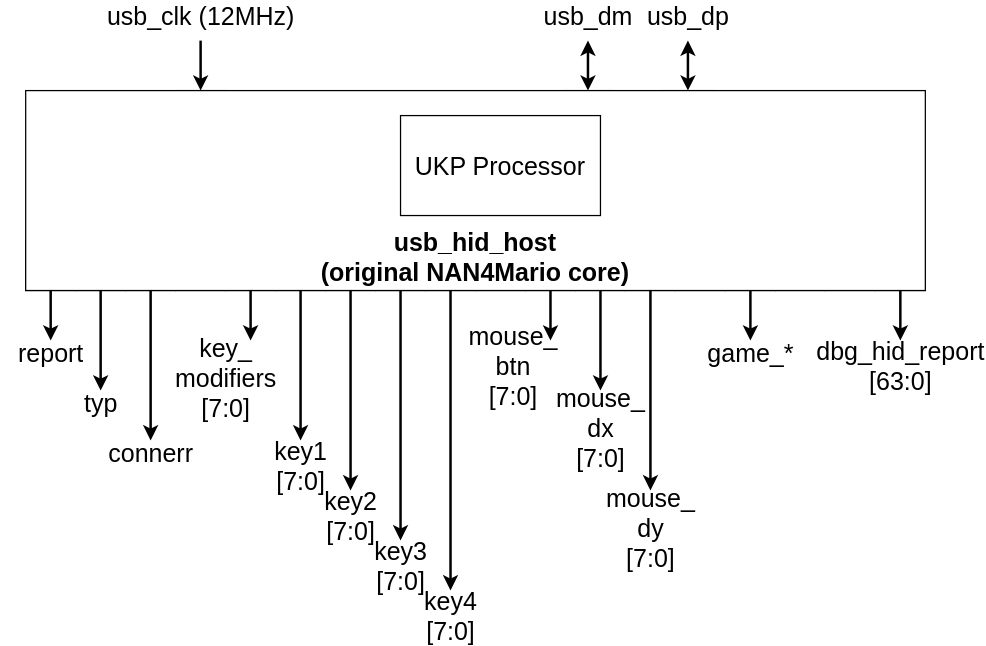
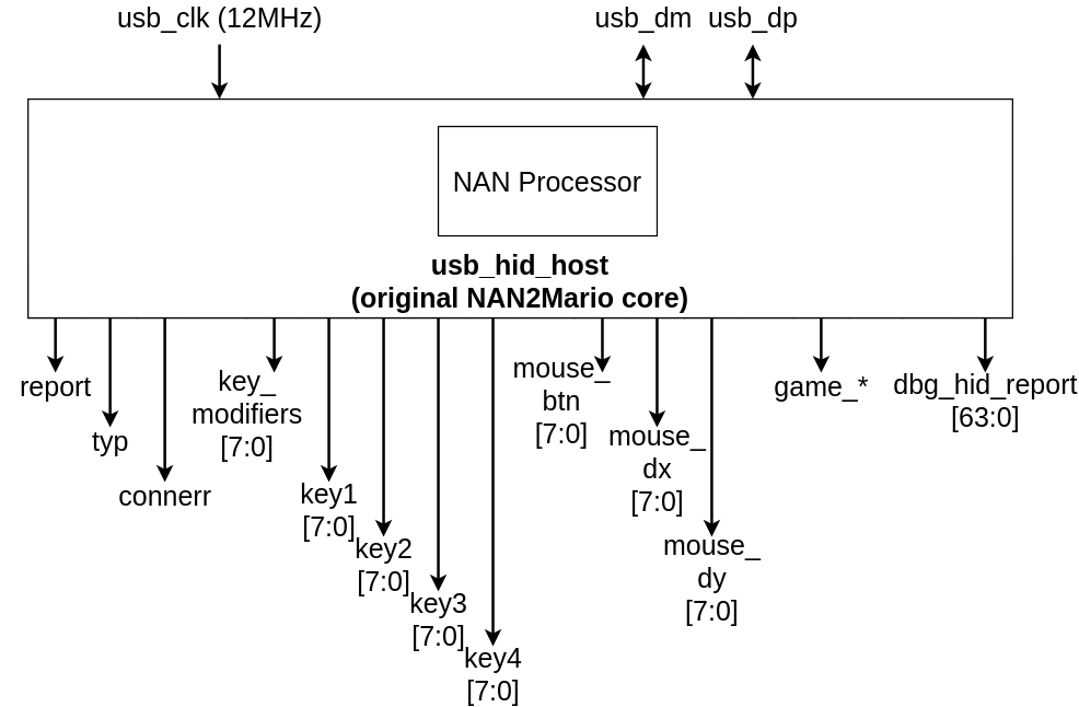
  <mxCell id="0" />
  <mxCell id="1" parent="0" />
  <mxCell id="2" value="" style="rounded=0;whiteSpace=wrap;html=1;fontSize=20;strokeWidth=1;" vertex="1" parent="1"><mxGeometry x="20" y="180" width="40" height="40" as="geometry" /></mxCell>
  <mxCell id="3" value="report" style="endArrow=classic;html=1;rounded=0;fontSize=20;strokeWidth=2;fillColor=default;exitX=0.5;exitY=1;exitDx=0;exitDy=0;labelBackgroundColor=none;" edge="1" parent="1" source="2"><mxGeometry x="1" y="10" width="50" height="50" relative="1" as="geometry"><mxPoint x="20" y="430" as="sourcePoint" /><mxPoint x="40" y="260" as="targetPoint" /><mxPoint x="-10" y="10" as="offset" /></mxGeometry></mxCell>
  <mxCell id="4" value="" style="rounded=0;whiteSpace=wrap;html=1;fontSize=20;strokeWidth=1;" vertex="1" parent="1"><mxGeometry x="60" y="180" width="40" height="40" as="geometry" /></mxCell>
  <mxCell id="5" value="typ" style="endArrow=classic;html=1;rounded=0;fontSize=20;strokeWidth=2;fillColor=default;exitX=0.5;exitY=1;exitDx=0;exitDy=0;labelBackgroundColor=none;" edge="1" parent="1" source="4"><mxGeometry x="1" y="10" width="50" height="50" relative="1" as="geometry"><mxPoint x="60" y="430" as="sourcePoint" /><mxPoint x="80" y="300" as="targetPoint" /><mxPoint x="-10" y="10" as="offset" /></mxGeometry></mxCell>
  <mxCell id="6" value="" style="rounded=0;whiteSpace=wrap;html=1;fontSize=20;strokeWidth=1;" vertex="1" parent="1"><mxGeometry x="100" y="180" width="40" height="40" as="geometry" /></mxCell>
  <mxCell id="7" value="connerr" style="endArrow=classic;html=1;rounded=0;fontSize=20;strokeWidth=2;fillColor=default;exitX=0.5;exitY=1;exitDx=0;exitDy=0;labelBackgroundColor=none;" edge="1" parent="1" source="6"><mxGeometry x="1" y="10" width="50" height="50" relative="1" as="geometry"><mxPoint x="100" y="430" as="sourcePoint" /><mxPoint x="120" y="340" as="targetPoint" /><mxPoint x="-10" y="10" as="offset" /></mxGeometry></mxCell>
  <mxCell id="8" value="" style="rounded=0;whiteSpace=wrap;html=1;fontSize=20;strokeWidth=1;" vertex="1" parent="1"><mxGeometry x="180" y="180" width="40" height="40" as="geometry" /></mxCell>
  <mxCell id="9" value="key_&lt;br&gt;modifiers&lt;br&gt;[7:0]" style="endArrow=classic;html=1;rounded=0;fontSize=20;strokeWidth=2;fillColor=default;exitX=0.5;exitY=1;exitDx=0;exitDy=0;labelBackgroundColor=none;" edge="1" parent="1" source="8"><mxGeometry x="1" y="-36" width="50" height="50" relative="1" as="geometry"><mxPoint x="180" y="430" as="sourcePoint" /><mxPoint x="200" y="260" as="targetPoint" /><mxPoint x="16" y="30" as="offset" /></mxGeometry></mxCell>
  <mxCell id="10" value="" style="rounded=0;whiteSpace=wrap;html=1;fontSize=20;strokeWidth=1;" vertex="1" parent="1"><mxGeometry x="140" y="180" width="40" height="40" as="geometry" /></mxCell>
  <mxCell id="11" value="" style="rounded=0;whiteSpace=wrap;html=1;fontSize=20;strokeWidth=1;" vertex="1" parent="1"><mxGeometry x="220" y="180" width="40" height="40" as="geometry" /></mxCell>
  <mxCell id="12" value="key1&lt;br&gt;[7:0]" style="endArrow=classic;html=1;rounded=0;fontSize=20;strokeWidth=2;fillColor=default;exitX=0.5;exitY=1;exitDx=0;exitDy=0;labelBackgroundColor=none;" edge="1" parent="1" source="11"><mxGeometry x="1" y="20" width="50" height="50" relative="1" as="geometry"><mxPoint x="220" y="430" as="sourcePoint" /><mxPoint x="240" y="340" as="targetPoint" /><mxPoint x="-20" y="20" as="offset" /></mxGeometry></mxCell>
  <mxCell id="13" value="" style="rounded=0;whiteSpace=wrap;html=1;fontSize=20;strokeWidth=1;" vertex="1" parent="1"><mxGeometry x="260" y="180" width="40" height="40" as="geometry" /></mxCell>
  <mxCell id="14" value="key2&lt;br&gt;[7:0]" style="endArrow=classic;html=1;rounded=0;fontSize=20;strokeWidth=2;fillColor=default;exitX=0.5;exitY=1;exitDx=0;exitDy=0;labelBackgroundColor=none;" edge="1" parent="1" source="13"><mxGeometry x="1" y="20" width="50" height="50" relative="1" as="geometry"><mxPoint x="260" y="430" as="sourcePoint" /><mxPoint x="280" y="380" as="targetPoint" /><mxPoint x="-20" y="20" as="offset" /></mxGeometry></mxCell>
  <mxCell id="15" value="" style="rounded=0;whiteSpace=wrap;html=1;fontSize=20;strokeWidth=1;" vertex="1" parent="1"><mxGeometry x="300" y="180" width="40" height="40" as="geometry" /></mxCell>
  <mxCell id="16" value="key3&lt;br&gt;[7:0]" style="endArrow=classic;html=1;rounded=0;fontSize=20;strokeWidth=2;fillColor=default;exitX=0.5;exitY=1;exitDx=0;exitDy=0;labelBackgroundColor=none;" edge="1" parent="1" source="15"><mxGeometry x="1" y="20" width="50" height="50" relative="1" as="geometry"><mxPoint x="300" y="430" as="sourcePoint" /><mxPoint x="320" y="420" as="targetPoint" /><mxPoint x="-20" y="20" as="offset" /></mxGeometry></mxCell>
  <mxCell id="17" value="" style="rounded=0;whiteSpace=wrap;html=1;fontSize=20;strokeWidth=1;" vertex="1" parent="1"><mxGeometry x="340" y="180" width="40" height="40" as="geometry" /></mxCell>
  <mxCell id="18" value="key4&lt;br&gt;[7:0]" style="endArrow=classic;html=1;rounded=0;fontSize=20;strokeWidth=2;fillColor=default;exitX=0.5;exitY=1;exitDx=0;exitDy=0;labelBackgroundColor=none;" edge="1" parent="1" source="17"><mxGeometry x="1" y="20" width="50" height="50" relative="1" as="geometry"><mxPoint x="340" y="430" as="sourcePoint" /><mxPoint x="360" y="460" as="targetPoint" /><mxPoint x="-20" y="20" as="offset" /></mxGeometry></mxCell>
  <mxCell id="19" value="" style="rounded=0;whiteSpace=wrap;html=1;fontSize=20;strokeWidth=1;" vertex="1" parent="1"><mxGeometry x="380" y="180" width="40" height="40" as="geometry" /></mxCell>
  <mxCell id="20" value="" style="rounded=0;whiteSpace=wrap;html=1;fontSize=20;strokeWidth=1;" vertex="1" parent="1"><mxGeometry x="420" y="180" width="40" height="40" as="geometry" /></mxCell>
  <mxCell id="21" value="mouse_&lt;br&gt;btn&lt;br&gt;[7:0]" style="endArrow=classic;html=1;rounded=0;fontSize=20;strokeWidth=2;fillColor=default;exitX=0.5;exitY=1;exitDx=0;exitDy=0;labelBackgroundColor=none;" edge="1" parent="1" source="20"><mxGeometry x="1" y="-36" width="50" height="50" relative="1" as="geometry"><mxPoint x="420" y="430" as="sourcePoint" /><mxPoint x="440" y="260" as="targetPoint" /><mxPoint x="6" y="20" as="offset" /></mxGeometry></mxCell>
  <mxCell id="22" value="" style="rounded=0;whiteSpace=wrap;html=1;fontSize=20;strokeWidth=1;" vertex="1" parent="1"><mxGeometry x="460" y="180" width="40" height="40" as="geometry" /></mxCell>
  <mxCell id="23" value="mouse_&lt;br&gt;dx&lt;br&gt;[7:0]" style="endArrow=classic;html=1;rounded=0;fontSize=20;strokeWidth=2;fillColor=default;exitX=0.5;exitY=1;exitDx=0;exitDy=0;labelBackgroundColor=none;" edge="1" parent="1" source="22"><mxGeometry x="1" y="30" width="50" height="50" relative="1" as="geometry"><mxPoint x="460" y="430" as="sourcePoint" /><mxPoint x="480" y="300" as="targetPoint" /><mxPoint x="-30" y="30" as="offset" /></mxGeometry></mxCell>
  <mxCell id="24" value="" style="rounded=0;whiteSpace=wrap;html=1;fontSize=20;strokeWidth=1;" vertex="1" parent="1"><mxGeometry x="500" y="180" width="40" height="40" as="geometry" /></mxCell>
  <mxCell id="25" value="mouse_&lt;br&gt;dy&lt;br&gt;[7:0]" style="endArrow=classic;html=1;rounded=0;fontSize=20;strokeWidth=2;fillColor=default;exitX=0.5;exitY=1;exitDx=0;exitDy=0;labelBackgroundColor=none;" edge="1" parent="1" source="24"><mxGeometry x="1" y="30" width="50" height="50" relative="1" as="geometry"><mxPoint x="500" y="430" as="sourcePoint" /><mxPoint x="520" y="380" as="targetPoint" /><mxPoint x="-30" y="30" as="offset" /></mxGeometry></mxCell>
  <mxCell id="26" value="" style="rounded=0;whiteSpace=wrap;html=1;fontSize=20;strokeWidth=1;" vertex="1" parent="1"><mxGeometry x="540" y="180" width="40" height="40" as="geometry" /></mxCell>
  <mxCell id="27" value="" style="rounded=0;whiteSpace=wrap;html=1;fontSize=20;strokeWidth=1;" vertex="1" parent="1"><mxGeometry x="580" y="180" width="40" height="40" as="geometry" /></mxCell>
  <mxCell id="28" value="game_*" style="endArrow=classic;html=1;rounded=0;fontSize=20;strokeWidth=2;fillColor=default;exitX=0.5;exitY=1;exitDx=0;exitDy=0;labelBackgroundColor=none;" edge="1" parent="1" source="27"><mxGeometry x="1" y="10" width="50" height="50" relative="1" as="geometry"><mxPoint x="580" y="430" as="sourcePoint" /><mxPoint x="600" y="260" as="targetPoint" /><mxPoint x="-10" y="10" as="offset" /></mxGeometry></mxCell>
  <mxCell id="29" value="" style="rounded=0;whiteSpace=wrap;html=1;fontSize=20;strokeWidth=1;" vertex="1" parent="1"><mxGeometry x="620" y="180" width="40" height="40" as="geometry" /></mxCell>
  <mxCell id="30" value="" style="rounded=0;whiteSpace=wrap;html=1;fontSize=20;strokeWidth=1;" vertex="1" parent="1"><mxGeometry x="700" y="180" width="40" height="40" as="geometry" /></mxCell>
  <mxCell id="31" value="dbg_hid_report&lt;br&gt;[63:0]" style="endArrow=classic;html=1;rounded=0;fontSize=20;strokeWidth=2;fillColor=default;exitX=0.5;exitY=1;exitDx=0;exitDy=0;labelBackgroundColor=none;" edge="1" parent="1" source="30"><mxGeometry x="1" y="20" width="50" height="50" relative="1" as="geometry"><mxPoint x="700" y="430" as="sourcePoint" /><mxPoint x="720" y="260" as="targetPoint" /><mxPoint x="-20" y="20" as="offset" /></mxGeometry></mxCell>
  <mxCell id="32" value="" style="rounded=0;whiteSpace=wrap;html=1;fontSize=20;strokeWidth=1;" vertex="1" parent="1"><mxGeometry x="660" y="180" width="40" height="40" as="geometry" /></mxCell>
  <mxCell id="33" value="" style="rounded=0;whiteSpace=wrap;html=1;fontSize=20;strokeWidth=1;" vertex="1" parent="1"><mxGeometry x="450" y="60" width="40" height="40" as="geometry" /></mxCell>
  <mxCell id="34" value="usb_dm" style="endArrow=classic;startArrow=classic;html=1;rounded=0;labelBackgroundColor=none;fontSize=20;strokeWidth=2;fillColor=default;exitX=0.5;exitY=0;exitDx=0;exitDy=0;" edge="1" parent="1" source="33"><mxGeometry x="1" y="20" width="50" height="50" relative="1" as="geometry"><mxPoint x="450" y="40" as="sourcePoint" /><mxPoint x="470" y="20" as="targetPoint" /><mxPoint x="20" y="-20" as="offset" /></mxGeometry></mxCell>
  <mxCell id="35" value="" style="rounded=0;whiteSpace=wrap;html=1;fontSize=20;strokeWidth=1;" vertex="1" parent="1"><mxGeometry x="530" y="60" width="40" height="40" as="geometry" /></mxCell>
  <mxCell id="36" value="usb_dp" style="endArrow=classic;startArrow=classic;html=1;rounded=0;labelBackgroundColor=none;fontSize=20;strokeWidth=2;fillColor=default;exitX=0.5;exitY=0;exitDx=0;exitDy=0;" edge="1" parent="1" source="35"><mxGeometry x="1" y="20" width="50" height="50" relative="1" as="geometry"><mxPoint x="530" y="40" as="sourcePoint" /><mxPoint x="550" y="20" as="targetPoint" /><mxPoint x="20" y="-20" as="offset" /></mxGeometry></mxCell>
  <mxCell id="37" value="" style="rounded=0;whiteSpace=wrap;html=1;fontSize=20;strokeWidth=1;" vertex="1" parent="1"><mxGeometry x="140" y="60" width="40" height="40" as="geometry" /></mxCell>
  <mxCell id="38" value="usb_clk (12MHz)" style="endArrow=classic;html=1;rounded=0;labelBackgroundColor=none;fontSize=20;strokeWidth=2;fillColor=default;entryX=0.5;entryY=0;entryDx=0;entryDy=0;" edge="1" parent="1" target="37"><mxGeometry x="-1" y="-20" width="50" height="50" relative="1" as="geometry"><mxPoint x="160" y="20" as="sourcePoint" /><mxPoint x="200" y="-40" as="targetPoint" /><mxPoint x="20" y="-20" as="offset" /></mxGeometry></mxCell>
- <mxCell id="39" value="usb_hid_host&lt;br&gt;(original NAN4Mario core)&lt;br&gt;" style="rounded=0;whiteSpace=wrap;html=1;fontSize=20;strokeWidth=1;fontStyle=1;verticalAlign=bottom;" vertex="1" parent="1"><mxGeometry x="20" y="60" width="720" height="160" as="geometry" /></mxCell>
- <mxCell id="40" value="UKP Processor" style="rounded=0;whiteSpace=wrap;html=1;fontSize=20;strokeWidth=1;" vertex="1" parent="1"><mxGeometry x="320" y="80" width="160" height="80" as="geometry" /></mxCell>
+ <mxCell id="39" value="usb_hid_host&lt;br&gt;(original NAN2Mario core)&lt;br&gt;" style="rounded=0;whiteSpace=wrap;html=1;fontSize=20;strokeWidth=1;fontStyle=1;verticalAlign=bottom;" vertex="1" parent="1"><mxGeometry x="20" y="60" width="720" height="160" as="geometry" /></mxCell>
+ <mxCell id="40" value="NAN Processor" style="rounded=0;whiteSpace=wrap;html=1;fontSize=20;strokeWidth=1;" vertex="1" parent="1"><mxGeometry x="320" y="80" width="160" height="80" as="geometry" /></mxCell>
